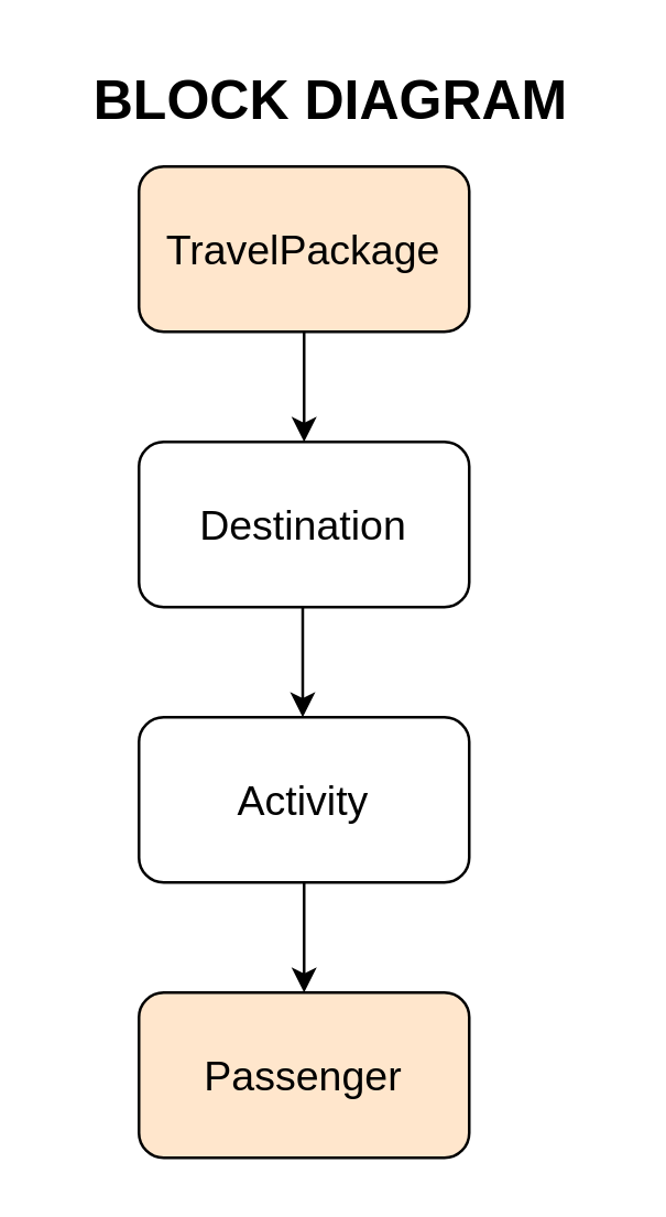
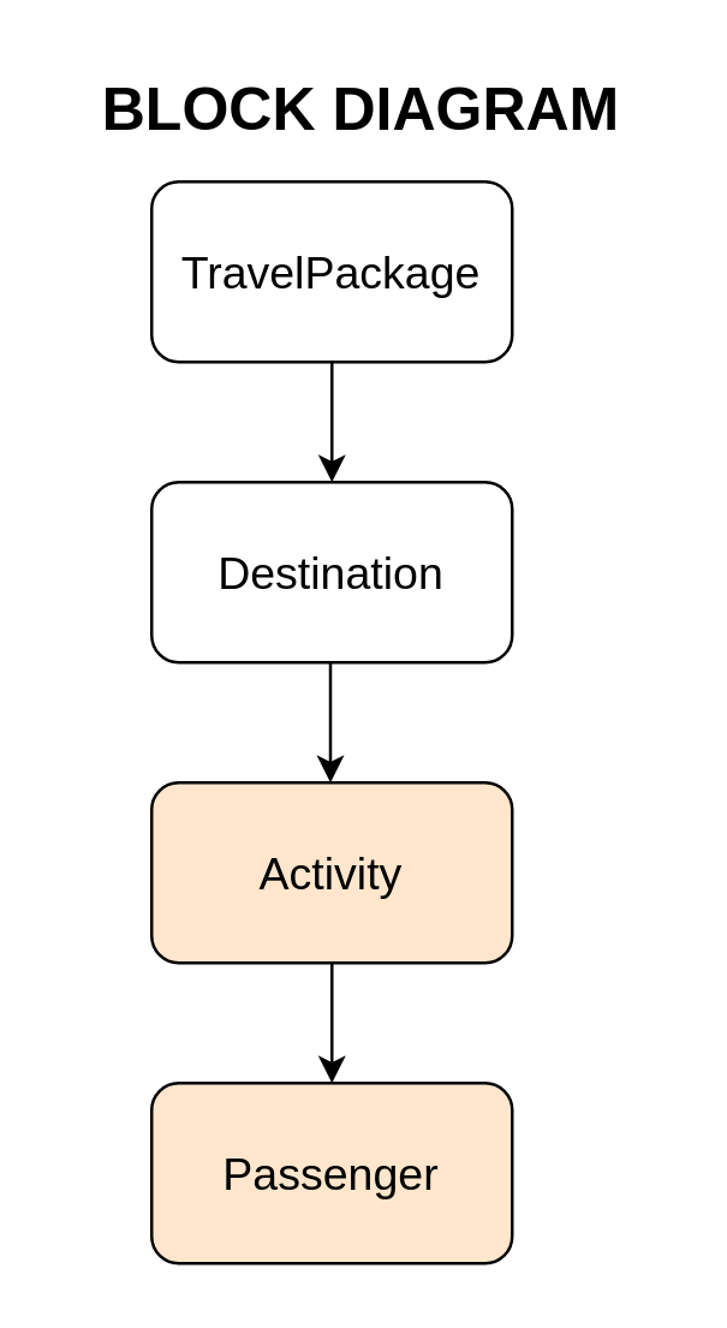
  <mxCell id="0" />
  <mxCell id="1" parent="0" />
- <mxCell id="2" value="&lt;font style=&quot;font-size: 15px;&quot;&gt;TravelPackage&lt;/font&gt;" style="rounded=1;whiteSpace=wrap;html=1;fillColor=#ffe6cc;" parent="1" vertex="1"><mxGeometry x="50" y="60" width="120" height="60" as="geometry" /></mxCell>
+ <mxCell id="2" value="&lt;font style=&quot;font-size: 15px;&quot;&gt;TravelPackage&lt;/font&gt;" style="rounded=1;whiteSpace=wrap;html=1;" parent="1" vertex="1"><mxGeometry x="50" y="60" width="120" height="60" as="geometry" /></mxCell>
  <mxCell id="3" value="&lt;font style=&quot;font-size: 15px;&quot;&gt;Destination&lt;/font&gt;" style="rounded=1;whiteSpace=wrap;html=1;" parent="1" vertex="1"><mxGeometry x="50" y="160" width="120" height="60" as="geometry" /></mxCell>
- <mxCell id="4" value="&lt;font style=&quot;font-size: 15px;&quot;&gt;Activity&lt;/font&gt;" style="rounded=1;whiteSpace=wrap;html=1;" parent="1" vertex="1"><mxGeometry x="50" y="260" width="120" height="60" as="geometry" /></mxCell>
+ <mxCell id="4" value="&lt;font style=&quot;font-size: 15px;&quot;&gt;Activity&lt;/font&gt;" style="rounded=1;whiteSpace=wrap;html=1;fillColor=#ffe6cc;" parent="1" vertex="1"><mxGeometry x="50" y="260" width="120" height="60" as="geometry" /></mxCell>
  <mxCell id="5" value="&lt;font style=&quot;font-size: 15px;&quot;&gt;Passenger&lt;/font&gt;" style="rounded=1;whiteSpace=wrap;html=1;fillColor=#ffe6cc;" parent="1" vertex="1"><mxGeometry x="50" y="360" width="120" height="60" as="geometry" /></mxCell>
  <mxCell id="6" value="" style="endArrow=classic;html=1;rounded=0;" parent="1" edge="1"><mxGeometry width="50" height="50" relative="1" as="geometry"><mxPoint x="110" y="120" as="sourcePoint" /><mxPoint x="110" y="160" as="targetPoint" /></mxGeometry></mxCell>
  <mxCell id="7" value="" style="endArrow=classic;html=1;rounded=0;" parent="1" edge="1"><mxGeometry width="50" height="50" relative="1" as="geometry"><mxPoint x="109.5" y="220" as="sourcePoint" /><mxPoint x="109.5" y="260" as="targetPoint" /></mxGeometry></mxCell>
  <mxCell id="8" value="" style="endArrow=classic;html=1;rounded=0;" parent="1" edge="1"><mxGeometry width="50" height="50" relative="1" as="geometry"><mxPoint x="110" y="320" as="sourcePoint" /><mxPoint x="110" y="360" as="targetPoint" /></mxGeometry></mxCell>
  <mxCell id="9" value="&lt;b&gt;&lt;font style=&quot;font-size: 20px;&quot;&gt;BLOCK DIAGRAM&lt;/font&gt;&lt;/b&gt;" style="text;html=1;align=center;verticalAlign=middle;whiteSpace=wrap;rounded=0;" vertex="1" parent="1"><mxGeometry x="20" y="20" width="200" height="30" as="geometry" /></mxCell>
